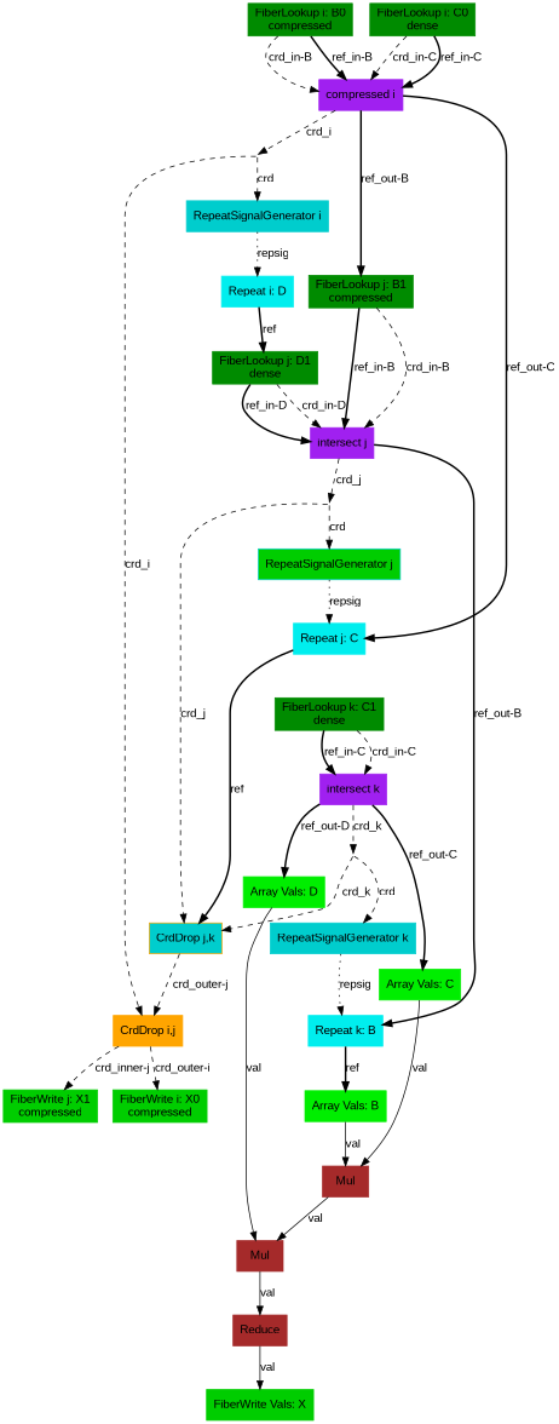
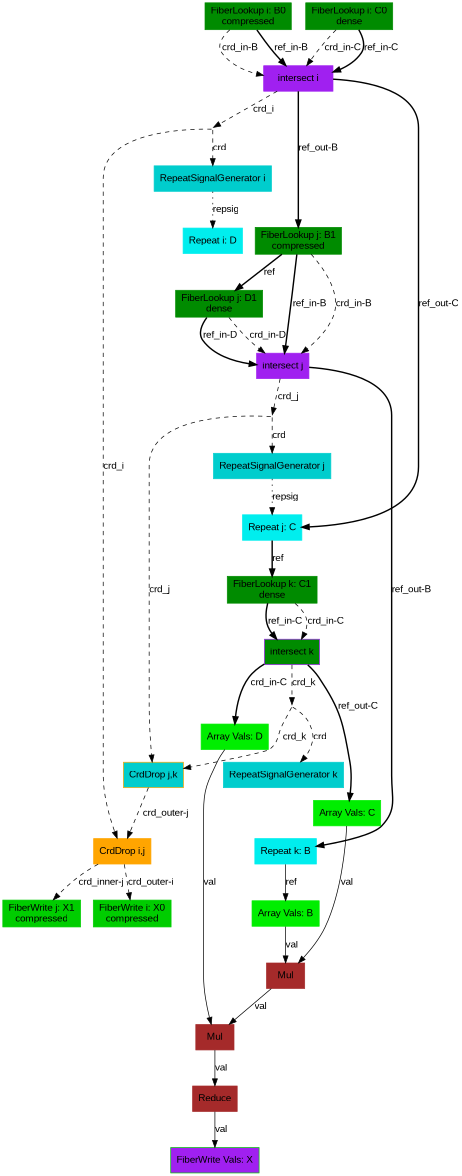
  digraph {
    fontname="Liberation Sans"
    node [color=green4 fontname="Liberation Sans" shape=box style=filled type=fiberlookup]
    edge [fontname="Liberation Sans" style=dashed type=crd]
    n1 [format=compressed index=i label="FiberLookup i: B0\ncompressed" root=true src=true tensor=B]
-   n2 [color=purple index=i label="compressed i" type=intersect]
+   n2 [color=purple index=i label="intersect i" type=intersect]
    26 [shape=point style=invis type=broadcast color=""]
    n4 [color=cyan2 index=j label="Repeat j: C" root=false tensor=C type=repeat]
    n5 [format=compressed index=j label="FiberLookup j: B1\ncompressed" root=false src=true tensor=B]
    n6 [color=orange inner=j label="CrdDrop i,j" outer=i type=crddrop]
    n7 [color=cyan3 index=i label="RepeatSignalGenerator i" type=repsiggen]
    n8 [format=dense index=k label="FiberLookup k: C1\ndense" root=false src=true tensor=C]
    n9 [color=purple index=j label="intersect j" type=intersect]
    n10 [color=green3 crdsize=B0_dim format=compressed index=i label="FiberWrite i: X0\ncompressed" segsize=2 sink=true tensor=X type=fiberwrite]
    n11 [color=green3 crdsize="B0_dim*B1_dim" format=compressed index=j label="FiberWrite j: X1\ncompressed" segsize="B0_dim+1" sink=true tensor=X type=fiberwrite]
    n12 [color=cyan2 index=i label="Repeat i: D" root=true tensor=D type=repeat]
    n13 [format=dense index=j label="FiberLookup j: D1\ndense" root=false src=true tensor=D]
    20 [shape=point style=invis type=broadcast color=""]
    n15 [color=cyan2 index=k label="Repeat k: B" root=false tensor=B type=repeat]
    n16 [color=orange fillcolor=cyan3 inner=k label="CrdDrop j,k" outer=j type=crddrop]
-   n17 [color=cyan3 index=j label="RepeatSignalGenerator j" type=repsiggen fillcolor=green3]
+   n17 [color=cyan3 index=j label="RepeatSignalGenerator j" type=repsiggen]
    n18 [color=green2 label="Array Vals: B" tensor=B type=arrayvals]
-   n19 [color=purple index=k label="intersect k" type=intersect]
+   n19 [color=purple index=k label="intersect k" type=intersect fillcolor=green4]
    14 [shape=point style=invis type=broadcast color=""]
    n21 [color=green2 label="Array Vals: C" tensor=C type=arrayvals]
    n22 [color=green2 label="Array Vals: D" tensor=D type=arrayvals]
    n23 [color=cyan3 index=k label="RepeatSignalGenerator k" type=repsiggen]
    n24 [color=brown label=Mul type=mul]
    n25 [color=brown label=Mul type=mul]
    n26 [color=brown label=Reduce type=reduce]
-   n27 [color=green3 label="FiberWrite Vals: X" sink=true tensor=X type=fiberwrite]
+   n27 [color=green3 label="FiberWrite Vals: X" sink=true tensor=X type=fiberwrite fillcolor=purple]
    n28 [format=dense index=i label="FiberLookup i: C0\ndense" root=true src=true tensor=C]
    n1 -> n2 [label="crd_in-B"]
    n1 -> n2 [label="ref_in-B" style=bold type=ref]
    n2 -> 26 [label=crd_i]
    n2 -> n4 [label="ref_out-C" style=bold type=ref]
    n2 -> n5 [label="ref_out-B" style=bold type=ref]
    26 -> n6 [label=crd_i]
    26 -> n7 [label=crd]
-   n4 -> n16 [label=ref style=bold type=ref]
+   n4 -> n8 [label=ref style=bold type=ref]
    n5 -> n9 [label="crd_in-B"]
    n5 -> n9 [label="ref_in-B" style=bold type=ref]
    n6 -> n10 [label="crd_outer-i"]
    n6 -> n11 [label="crd_inner-j"]
    n7 -> n12 [label=repsig style=dotted type=repsig]
    n8 -> n19 [label="crd_in-C"]
    n8 -> n19 [label="ref_in-C" style=bold type=ref]
    n9 -> 20 [label=crd_j]
    n9 -> n15 [label="ref_out-B" style=bold type=ref]
-   n12 -> n13 [label=ref style=bold type=ref]
+   n5 -> n13 [label=ref style=bold type=ref]
    n13 -> n9 [label="crd_in-D"]
    n13 -> n9 [label="ref_in-D" style=bold type=ref]
    20 -> n16 [label=crd_j]
    20 -> n17 [label=crd]
-   n15 -> n18 [label=ref style=bold type=ref]
+   n15 -> n18 [label=ref style=solid type=ref]
    n16 -> n6 [label="crd_outer-j"]
    n17 -> n4 [label=repsig style=dotted type=repsig]
    n18 -> n24 [label=val type=val style=""]
    n19 -> 14 [label=crd_k]
    n19 -> n21 [label="ref_out-C" style=bold type=ref]
-   n19 -> n22 [label="ref_out-D" style=bold type=ref]
+   n19 -> n22 [label="crd_in-C" style=bold type=ref]
    14 -> n16 [label=crd_k]
    14 -> n23 [label=crd]
    n21 -> n24 [label=val type=val style=""]
    n22 -> n25 [label=val type=val style=""]
-   n23 -> n15 [label=repsig style=dotted type=repsig]
    n24 -> n25 [label=val type=val style=""]
    n25 -> n26 [label=val type=val style=""]
    n26 -> n27 [label=val type=val style=""]
    n28 -> n2 [label="crd_in-C"]
    n28 -> n2 [label="ref_in-C" style=bold type=ref]
  }
